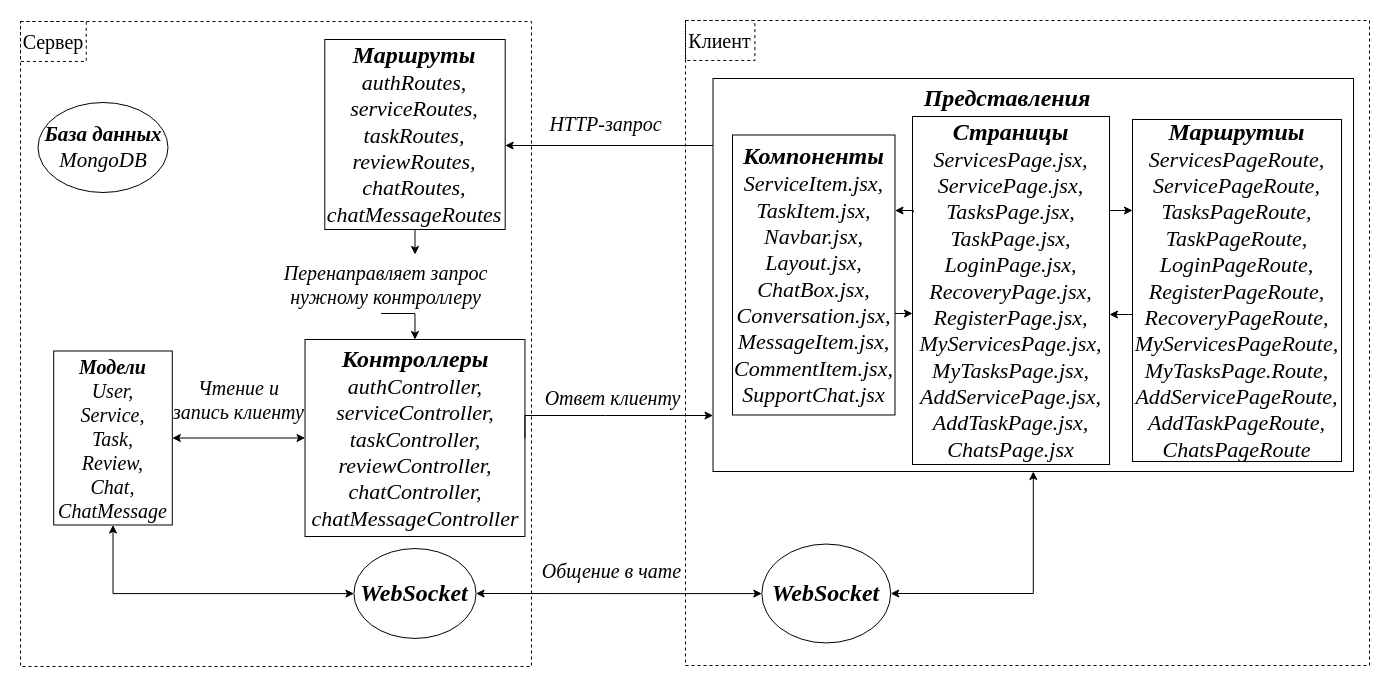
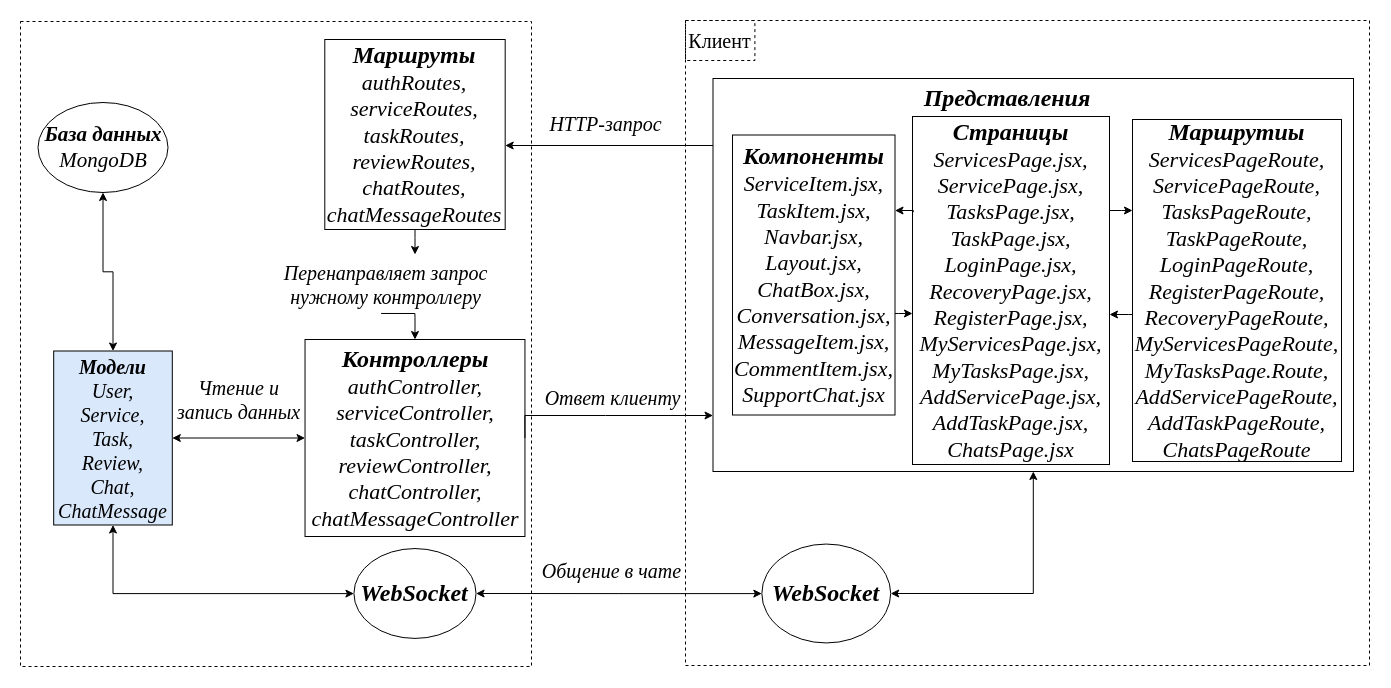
  <mxCell id="0" />
  <mxCell id="1" parent="0" />
  <mxCell id="2" value="" style="group;fontSize=20;" parent="1" vertex="1" connectable="0"><mxGeometry x="685" y="20" width="684" height="645" as="geometry" /></mxCell>
  <mxCell id="3" value="" style="rounded=0;whiteSpace=wrap;html=1;dashed=1;strokeWidth=1;fontFamily=GOST type A Regular;fontSource=https%3A%2F%2Fwebfonts.pro%2Flight-fonts%2F123-gost_type_a.html;movable=1;resizable=1;rotatable=1;deletable=1;editable=1;connectable=1;" parent="2" vertex="1"><mxGeometry width="684.0" height="645" as="geometry" /></mxCell>
  <mxCell id="4" value="Клиент" style="text;html=1;strokeColor=default;fillColor=none;align=center;verticalAlign=middle;whiteSpace=wrap;rounded=0;strokeWidth=1;fontFamily=GOST type A Regular;fontSource=https%3A%2F%2Fwebfonts.pro%2Flight-fonts%2F123-gost_type_a.html;dashed=1;movable=1;resizable=1;rotatable=1;deletable=1;editable=1;connectable=1;fontSize=20;" parent="2" vertex="1"><mxGeometry width="69.391" height="40" as="geometry" /></mxCell>
  <mxCell id="5" value="&lt;span style=&quot;font-size: 24px;&quot;&gt;&lt;b style=&quot;font-size: 24px;&quot;&gt;WebSocket&lt;/b&gt;&lt;br style=&quot;font-size: 24px;&quot;&gt;&lt;/span&gt;" style="ellipse;whiteSpace=wrap;html=1;fontSize=24;fontFamily=GOST type A Regular;fontSource=https%3A%2F%2Fwebfonts.pro%2Flight-fonts%2F123-gost_type_a.html;fontStyle=2" parent="2" vertex="1"><mxGeometry x="76.33" y="523.552" width="128.87" height="98.893" as="geometry" /></mxCell>
  <mxCell id="6" value="" style="group" parent="1" vertex="1" connectable="0"><mxGeometry x="20" y="21" width="511" height="645" as="geometry" /></mxCell>
  <mxCell id="7" value="" style="rounded=0;whiteSpace=wrap;html=1;dashed=1;strokeWidth=1;fontFamily=GOST type A Regular;fontSource=https%3A%2F%2Fwebfonts.pro%2Flight-fonts%2F123-gost_type_a.html;movable=1;resizable=1;rotatable=1;deletable=1;editable=1;connectable=1;" parent="6" vertex="1"><mxGeometry width="511" height="645" as="geometry" /></mxCell>
- <mxCell id="8" value="Сервер" style="text;html=1;strokeColor=default;fillColor=none;align=center;verticalAlign=middle;whiteSpace=wrap;rounded=0;strokeWidth=1;fontFamily=GOST type A Regular;fontSource=https%3A%2F%2Fwebfonts.pro%2Flight-fonts%2F123-gost_type_a.html;dashed=1;movable=1;resizable=1;rotatable=1;deletable=1;editable=1;connectable=1;fontSize=20;" parent="6" vertex="1"><mxGeometry width="65.754" height="39.938" as="geometry" /></mxCell>
  <mxCell id="9" value="&lt;span style=&quot;font-size: 24px;&quot;&gt;&lt;b style=&quot;font-size: 24px;&quot;&gt;WebSocket&lt;/b&gt;&lt;br style=&quot;font-size: 24px;&quot;&gt;&lt;/span&gt;" style="ellipse;whiteSpace=wrap;html=1;fontSize=24;fontFamily=GOST type A Regular;fontSource=https%3A%2F%2Fwebfonts.pro%2Flight-fonts%2F123-gost_type_a.html;fontStyle=2;movable=1;resizable=1;rotatable=1;deletable=1;editable=1;connectable=1;" parent="6" vertex="1"><mxGeometry x="333.433" y="527.064" width="122.114" height="89.861" as="geometry" /></mxCell>
- <mxCell id="10" value="Чтение и &lt;br&gt;запись клиенту" style="text;html=1;align=center;verticalAlign=middle;resizable=0;points=[];autosize=1;strokeColor=none;fillColor=none;fontFamily=GOST type A Regular;fontSource=https%3A%2F%2Fwebfonts.pro%2Flight-fonts%2F123-gost_type_a.html;fontStyle=2;fontSize=20;" parent="6" vertex="1"><mxGeometry x="147.608" y="348" width="141" height="60" as="geometry" /></mxCell>
+ <mxCell id="10" value="Чтение и &lt;br&gt;запись данных" style="text;html=1;align=center;verticalAlign=middle;resizable=0;points=[];autosize=1;strokeColor=none;fillColor=none;fontFamily=GOST type A Regular;fontSource=https%3A%2F%2Fwebfonts.pro%2Flight-fonts%2F123-gost_type_a.html;fontStyle=2;fontSize=20;" parent="6" vertex="1"><mxGeometry x="147.608" y="348" width="141" height="60" as="geometry" /></mxCell>
  <mxCell id="11" value="&lt;font data-font-src=&quot;https://webfonts.pro/light-fonts/123-gost_type_a.html&quot; style=&quot;font-size: 24px;&quot;&gt;&lt;font style=&quot;font-size: 24px;&quot;&gt;&lt;b style=&quot;&quot;&gt;Контроллеры&lt;/b&gt;&lt;/font&gt;&lt;br style=&quot;&quot;&gt;&lt;/font&gt;&lt;font style=&quot;font-size: 22px;&quot;&gt;&lt;font data-font-src=&quot;https://webfonts.pro/light-fonts/123-gost_type_a.html&quot; style=&quot;font-size: 22px;&quot;&gt;authController,&lt;br style=&quot;&quot;&gt;serviceController,&lt;br style=&quot;&quot;&gt;taskController,&lt;br style=&quot;&quot;&gt;reviewController,&lt;br style=&quot;&quot;&gt;chatController,&lt;br style=&quot;&quot;&gt;chatMessageController&lt;/font&gt;&lt;span style=&quot;font-size: 18px;&quot;&gt;&lt;br style=&quot;font-size: 18px;&quot;&gt;&lt;/span&gt;&lt;/font&gt;" style="rounded=0;whiteSpace=wrap;html=1;fontFamily=GOST type A Regular;fontSource=https%3A%2F%2Fwebfonts.pro%2Flight-fonts%2F123-gost_type_a.html;fontStyle=2;fontSize=18;" parent="6" vertex="1"><mxGeometry x="284.529" y="318" width="219.918" height="197" as="geometry" /></mxCell>
  <mxCell id="12" value="Перенаправляет запрос &lt;br style=&quot;font-size: 20px;&quot;&gt;нужному контроллеру" style="text;html=1;align=center;verticalAlign=middle;resizable=0;points=[];autosize=1;strokeColor=none;fillColor=none;fontSize=20;fontFamily=GOST type A Regular;fontStyle=2;fontSource=https%3A%2F%2Fwebfonts.pro%2Flight-fonts%2F123-gost_type_a.html;" parent="6" vertex="1"><mxGeometry x="253.611" y="233" width="222" height="60" as="geometry" /></mxCell>
  <mxCell id="13" style="edgeStyle=orthogonalEdgeStyle;rounded=0;orthogonalLoop=1;jettySize=auto;html=1;exitX=0.5;exitY=0;exitDx=0;exitDy=0;fontFamily=GOST type A Regular;fontSource=https%3A%2F%2Fwebfonts.pro%2Flight-fonts%2F123-gost_type_a.html;fontSize=14;startArrow=classic;startFill=1;endArrow=none;endFill=0;fontStyle=2;entryX=0.482;entryY=0.983;entryDx=0;entryDy=0;entryPerimeter=0;" parent="6" source="11" target="12" edge="1"><mxGeometry relative="1" as="geometry"><Array as="points"><mxPoint x="394.369" y="296" /><mxPoint x="394.369" y="296" /></Array></mxGeometry></mxCell>
- <mxCell id="14" value="&lt;font style=&quot;font-size: 20px;&quot;&gt;&lt;span style=&quot;font-size: 20px;&quot;&gt;&lt;b style=&quot;font-size: 20px;&quot;&gt;Модели&lt;/b&gt;&lt;/span&gt;&lt;/font&gt;&lt;br style=&quot;font-size: 20px;&quot;&gt;&lt;font style=&quot;font-size: 20px;&quot;&gt;&lt;span style=&quot;font-size: 20px;&quot;&gt;User,&lt;br style=&quot;font-size: 20px;&quot;&gt;Service,&lt;br style=&quot;font-size: 20px;&quot;&gt;Task,&lt;br style=&quot;font-size: 20px;&quot;&gt;Review,&lt;br style=&quot;font-size: 20px;&quot;&gt;Chat,&lt;br style=&quot;font-size: 20px;&quot;&gt;ChatMessage&lt;br style=&quot;font-size: 20px;&quot;&gt;&lt;/span&gt;&lt;/font&gt;" style="rounded=0;whiteSpace=wrap;html=1;fontFamily=GOST type A Regular;fontSource=https%3A%2F%2Fwebfonts.pro%2Flight-fonts%2F123-gost_type_a.html;fontStyle=2;fontSize=20;" parent="6" vertex="1"><mxGeometry x="33.193" y="329.5" width="118.607" height="174" as="geometry" /></mxCell>
+ <mxCell id="14" value="&lt;font style=&quot;font-size: 20px;&quot;&gt;&lt;span style=&quot;font-size: 20px;&quot;&gt;&lt;b style=&quot;font-size: 20px;&quot;&gt;Модели&lt;/b&gt;&lt;/span&gt;&lt;/font&gt;&lt;br style=&quot;font-size: 20px;&quot;&gt;&lt;font style=&quot;font-size: 20px;&quot;&gt;&lt;span style=&quot;font-size: 20px;&quot;&gt;User,&lt;br style=&quot;font-size: 20px;&quot;&gt;Service,&lt;br style=&quot;font-size: 20px;&quot;&gt;Task,&lt;br style=&quot;font-size: 20px;&quot;&gt;Review,&lt;br style=&quot;font-size: 20px;&quot;&gt;Chat,&lt;br style=&quot;font-size: 20px;&quot;&gt;ChatMessage&lt;br style=&quot;font-size: 20px;&quot;&gt;&lt;/span&gt;&lt;/font&gt;" style="rounded=0;whiteSpace=wrap;html=1;fontFamily=GOST type A Regular;fontSource=https%3A%2F%2Fwebfonts.pro%2Flight-fonts%2F123-gost_type_a.html;fontStyle=2;fontSize=20;fillColor=#dae8fc;" parent="6" vertex="1"><mxGeometry x="33.193" y="329.5" width="118.607" height="174" as="geometry" /></mxCell>
  <mxCell id="15" style="edgeStyle=orthogonalEdgeStyle;rounded=0;orthogonalLoop=1;jettySize=auto;html=1;exitX=1;exitY=0.5;exitDx=0;exitDy=0;endArrow=classic;endFill=1;startArrow=classic;startFill=1;fontFamily=GOST type A Regular;fontSource=https%3A%2F%2Fwebfonts.pro%2Flight-fonts%2F123-gost_type_a.html;fontStyle=2" parent="6" source="14" target="11" edge="1"><mxGeometry relative="1" as="geometry"><Array as="points" /></mxGeometry></mxCell>
  <mxCell id="16" style="edgeStyle=orthogonalEdgeStyle;rounded=0;orthogonalLoop=1;jettySize=auto;html=1;entryX=0.5;entryY=1;entryDx=0;entryDy=0;fontFamily=GOST type A Regular;fontSource=https%3A%2F%2Fwebfonts.pro%2Flight-fonts%2F123-gost_type_a.html;fontSize=24;startArrow=classic;startFill=1;endArrow=classic;endFill=1;" parent="6" source="9" target="14" edge="1"><mxGeometry relative="1" as="geometry" /></mxCell>
  <mxCell id="17" value="&lt;font style=&quot;font-size: 24px;&quot;&gt;&lt;b style=&quot;&quot;&gt;Маршруты&lt;/b&gt;&lt;br style=&quot;&quot;&gt;&lt;/font&gt;&lt;font style=&quot;font-size: 22px;&quot;&gt;&lt;span style=&quot;&quot;&gt;authRoutes,&lt;br&gt;serviceRoutes,&lt;br&gt;taskRoutes,&lt;br&gt;reviewRoutes,&lt;br&gt;chatRoutes,&lt;br&gt;chatMessageRoutes&lt;br&gt;&lt;/span&gt;&lt;/font&gt;" style="rounded=0;whiteSpace=wrap;html=1;fontFamily=GOST type A Regular;fontSource=https%3A%2F%2Fwebfonts.pro%2Flight-fonts%2F123-gost_type_a.html;fontStyle=2" parent="6" vertex="1"><mxGeometry x="304.297" y="18" width="180.382" height="190" as="geometry" /></mxCell>
  <mxCell id="18" style="edgeStyle=orthogonalEdgeStyle;rounded=0;orthogonalLoop=1;jettySize=auto;html=1;exitX=0.5;exitY=1;exitDx=0;exitDy=0;fontFamily=GOST type A Regular;fontSource=https%3A%2F%2Fwebfonts.pro%2Flight-fonts%2F123-gost_type_a.html;fontSize=14;startArrow=none;startFill=0;endArrow=classic;endFill=1;fontStyle=2;" parent="6" source="17" target="12" edge="1"><mxGeometry relative="1" as="geometry"><Array as="points"><mxPoint x="394.369" y="216" /><mxPoint x="394.369" y="216" /></Array></mxGeometry></mxCell>
  <mxCell id="19" value="&lt;span style=&quot;font-size: 21px;&quot;&gt;&lt;b style=&quot;font-size: 21px;&quot;&gt;База данных&lt;/b&gt;&lt;br style=&quot;font-size: 21px;&quot;&gt;MongoDB&lt;br style=&quot;font-size: 21px;&quot;&gt;&lt;/span&gt;" style="ellipse;whiteSpace=wrap;html=1;fontSize=21;fontFamily=GOST type A Regular;fontSource=https%3A%2F%2Fwebfonts.pro%2Flight-fonts%2F123-gost_type_a.html;fontStyle=2" parent="1" vertex="1"><mxGeometry x="37.5" y="102" width="130" height="90" as="geometry" /></mxCell>
+ <mxCell id="20" style="edgeStyle=orthogonalEdgeStyle;rounded=0;orthogonalLoop=1;jettySize=auto;html=1;exitX=0.5;exitY=0;exitDx=0;exitDy=0;entryX=0.5;entryY=1;entryDx=0;entryDy=0;fontFamily=GOST type A Regular;fontSource=https%3A%2F%2Fwebfonts.pro%2Flight-fonts%2F123-gost_type_a.html;startArrow=classic;startFill=1;endArrow=classic;endFill=1;fontStyle=2" parent="1" source="14" target="19" edge="1"><mxGeometry relative="1" as="geometry"><mxPoint x="50.5" y="389" as="sourcePoint" /><mxPoint x="-65.5" y="389" as="targetPoint" /></mxGeometry></mxCell>
  <mxCell id="21" style="edgeStyle=orthogonalEdgeStyle;rounded=0;orthogonalLoop=1;jettySize=auto;html=1;exitX=1;exitY=0.5;exitDx=0;exitDy=0;fontFamily=GOST type A Regular;fontSource=https%3A%2F%2Fwebfonts.pro%2Flight-fonts%2F123-gost_type_a.html;fontSize=14;startArrow=none;startFill=0;endArrow=classic;endFill=1;fontStyle=2" parent="1" source="11" target="22" edge="1"><mxGeometry relative="1" as="geometry"><mxPoint x="733.5" y="399" as="targetPoint" /><Array as="points"><mxPoint x="605" y="415" /><mxPoint x="605" y="415" /></Array></mxGeometry></mxCell>
  <mxCell id="22" value="" style="rounded=0;whiteSpace=wrap;html=1;fontFamily=GOST type A Regular;fontSource=https%3A%2F%2Fwebfonts.pro%2Flight-fonts%2F123-gost_type_a.html;fontStyle=2" parent="1" vertex="1"><mxGeometry x="712.5" y="78" width="640.5" height="393" as="geometry" /></mxCell>
  <mxCell id="23" value="HTTP-запрос" style="text;html=1;align=center;verticalAlign=middle;resizable=0;points=[];autosize=1;strokeColor=none;fillColor=none;fontSize=20;fontFamily=GOST type A Regular;fontSource=https%3A%2F%2Fwebfonts.pro%2Flight-fonts%2F123-gost_type_a.html;fontStyle=2" parent="1" vertex="1"><mxGeometry x="540" y="105" width="130" height="36" as="geometry" /></mxCell>
  <mxCell id="24" value="Ответ клиенту" style="text;html=1;align=center;verticalAlign=middle;resizable=0;points=[];autosize=1;strokeColor=none;fillColor=none;fontSize=20;fontFamily=GOST type A Regular;fontSource=https%3A%2F%2Fwebfonts.pro%2Flight-fonts%2F123-gost_type_a.html;fontStyle=2" parent="1" vertex="1"><mxGeometry x="535" y="379" width="154" height="36" as="geometry" /></mxCell>
  <mxCell id="25" style="edgeStyle=orthogonalEdgeStyle;rounded=0;orthogonalLoop=1;jettySize=auto;html=1;fontFamily=GOST type A Regular;fontSource=https%3A%2F%2Fwebfonts.pro%2Flight-fonts%2F123-gost_type_a.html;fontSize=14;startArrow=classic;startFill=1;endArrow=none;endFill=0;fontStyle=2" parent="1" source="17" target="22" edge="1"><mxGeometry relative="1" as="geometry"><mxPoint x="733.5" y="148.29" as="targetPoint" /><mxPoint x="487.5" y="148.29" as="sourcePoint" /><Array as="points"><mxPoint x="659.5" y="145" /><mxPoint x="659.5" y="145" /></Array></mxGeometry></mxCell>
  <mxCell id="26" value="&lt;font style=&quot;font-size: 24px;&quot;&gt;&lt;font style=&quot;font-size: 24px;&quot;&gt;&lt;b style=&quot;&quot;&gt;&lt;i style=&quot;&quot;&gt;Страницы&lt;/i&gt;&lt;/b&gt;&lt;/font&gt;&lt;br style=&quot;font-style: italic;&quot;&gt;&lt;/font&gt;&lt;font style=&quot;font-style: italic; font-size: 22px;&quot;&gt;&lt;span style=&quot;&quot;&gt;ServicesPage.jsx,&lt;br&gt;ServicePage.jsx,&lt;br&gt;&lt;/span&gt;&lt;span style=&quot;&quot;&gt;TasksPage.jsx,&lt;br&gt;TaskPage.jsx,&lt;br&gt;LoginPage.jsx,&lt;br&gt;RecoveryPage.jsx,&lt;br&gt;&lt;/span&gt;&lt;span style=&quot;&quot;&gt;RegisterPage.jsx,&lt;/span&gt;&lt;span style=&quot;&quot;&gt;&lt;br&gt;&lt;/span&gt;&lt;span style=&quot;&quot;&gt;MyServicesPage.jsx,&lt;br&gt;&lt;/span&gt;&lt;span style=&quot;&quot;&gt;MyTasksPage.jsx,&lt;br&gt;AddServicePage.jsx,&lt;br&gt;&lt;/span&gt;&lt;span style=&quot;&quot;&gt;AddTaskPage.jsx,&lt;br&gt;ChatsPage.jsx&lt;/span&gt;&lt;/font&gt;" style="rounded=0;whiteSpace=wrap;html=1;strokeColor=default;strokeWidth=1;fontFamily=GOST type A Regular;fontSource=https%3A%2F%2Fwebfonts.pro%2Flight-fonts%2F123-gost_type_a.html;" parent="1" vertex="1"><mxGeometry x="912" y="116" width="197" height="348" as="geometry" /></mxCell>
  <mxCell id="27" value="&lt;b style=&quot;font-size: 24px; font-style: italic;&quot;&gt;Представления&lt;/b&gt;" style="text;html=1;strokeColor=none;fillColor=none;align=center;verticalAlign=middle;whiteSpace=wrap;rounded=0;strokeWidth=1;fontFamily=GOST type A Regular;fontSource=https%3A%2F%2Fwebfonts.pro%2Flight-fonts%2F123-gost_type_a.html;fontSize=24;" parent="1" vertex="1"><mxGeometry x="976.5" y="83" width="60" height="30" as="geometry" /></mxCell>
  <mxCell id="28" value="&lt;font style=&quot;font-size: 22px;&quot;&gt;&lt;font style=&quot;font-size: 24px;&quot;&gt;&lt;font style=&quot;font-size: 24px;&quot;&gt;&lt;b style=&quot;&quot;&gt;&lt;i style=&quot;&quot;&gt;Компоненты&lt;/i&gt;&lt;/b&gt;&lt;/font&gt;&lt;/font&gt;&lt;font style=&quot;font-style: italic; font-size: 22px;&quot;&gt;&lt;br&gt;ServiceItem.jsx,&lt;br&gt;TaskItem.jsx,&lt;br&gt;Navbar.jsx,&lt;br&gt;Layout.jsx,&lt;br&gt;ChatBox.jsx,&lt;br&gt;Conversation.jsx,&lt;br&gt;MessageItem.jsx,&lt;br&gt;CommentItem.jsx,&lt;br&gt;SupportChat.jsx&lt;br&gt;&lt;/font&gt;&lt;/font&gt;" style="rounded=0;whiteSpace=wrap;html=1;strokeColor=default;strokeWidth=1;fontFamily=GOST type A Regular;fontSource=https%3A%2F%2Fwebfonts.pro%2Flight-fonts%2F123-gost_type_a.html;" parent="1" vertex="1"><mxGeometry x="732" y="134.5" width="162.5" height="280" as="geometry" /></mxCell>
  <mxCell id="29" value="&lt;font size=&quot;1&quot;&gt;&lt;b style=&quot;&quot;&gt;&lt;i style=&quot;font-size: 24px;&quot;&gt;Маршрутиы&lt;/i&gt;&lt;/b&gt;&lt;/font&gt;&lt;br style=&quot;font-style: italic; font-size: 18px;&quot;&gt;&lt;font style=&quot;font-style: italic; font-size: 22px;&quot;&gt;&lt;span style=&quot;&quot;&gt;ServicesPage&lt;/span&gt;&lt;span style=&quot;&quot;&gt;Route&lt;/span&gt;&lt;span style=&quot;&quot;&gt;,&lt;br&gt;ServicePage&lt;/span&gt;&lt;span style=&quot;&quot;&gt;Route&lt;/span&gt;&lt;span style=&quot;&quot;&gt;,&lt;br&gt;&lt;/span&gt;&lt;span style=&quot;&quot;&gt;TasksPage&lt;/span&gt;&lt;span style=&quot;&quot;&gt;Route&lt;/span&gt;&lt;span style=&quot;&quot;&gt;,&lt;br&gt;TaskPage&lt;/span&gt;&lt;span style=&quot;&quot;&gt;Route&lt;/span&gt;&lt;span style=&quot;&quot;&gt;,&lt;br&gt;LoginPage&lt;/span&gt;&lt;span style=&quot;&quot;&gt;Route&lt;/span&gt;&lt;span style=&quot;&quot;&gt;,&lt;br&gt;&lt;/span&gt;&lt;span style=&quot;&quot;&gt;RegisterPage&lt;/span&gt;&lt;span style=&quot;&quot;&gt;Route&lt;/span&gt;&lt;span style=&quot;&quot;&gt;,&lt;br&gt;&lt;/span&gt;&lt;span style=&quot;&quot;&gt;RecoveryPageRoute,&lt;br&gt;&lt;/span&gt;&lt;span style=&quot;&quot;&gt;MyServicesPage&lt;/span&gt;&lt;span style=&quot;&quot;&gt;Route,&lt;/span&gt;&lt;span style=&quot;&quot;&gt;&lt;br&gt;&lt;/span&gt;&lt;span style=&quot;&quot;&gt;MyTasksPage.&lt;/span&gt;&lt;span style=&quot;&quot;&gt;Route&lt;/span&gt;&lt;span style=&quot;&quot;&gt;,&lt;br&gt;AddServicePage&lt;/span&gt;&lt;span style=&quot;&quot;&gt;Route&lt;/span&gt;&lt;span style=&quot;&quot;&gt;,&lt;br&gt;&lt;/span&gt;&lt;span style=&quot;&quot;&gt;AddTaskPage&lt;/span&gt;&lt;span style=&quot;&quot;&gt;Route,&lt;/span&gt;&lt;span style=&quot;&quot;&gt;&lt;br&gt;ChatsPageRoute&lt;/span&gt;&lt;br&gt;&lt;/font&gt;" style="rounded=0;whiteSpace=wrap;html=1;strokeColor=default;strokeWidth=1;fontFamily=GOST type A Regular;fontSource=https%3A%2F%2Fwebfonts.pro%2Flight-fonts%2F123-gost_type_a.html;" parent="1" vertex="1"><mxGeometry x="1132" y="119" width="209" height="342" as="geometry" /></mxCell>
  <mxCell id="30" style="edgeStyle=orthogonalEdgeStyle;rounded=0;orthogonalLoop=1;jettySize=auto;html=1;fontFamily=GOST type A Regular;fontSource=https%3A%2F%2Fwebfonts.pro%2Flight-fonts%2F123-gost_type_a.html;fontSize=14;startArrow=classic;startFill=1;endArrow=none;endFill=0;fontStyle=2;entryX=0.004;entryY=0.275;entryDx=0;entryDy=0;entryPerimeter=0;" parent="1" source="28" target="26" edge="1"><mxGeometry relative="1" as="geometry"><mxPoint x="1096.5" y="232.004" as="targetPoint" /><mxPoint x="850.5" y="232" as="sourcePoint" /><Array as="points"><mxPoint x="901" y="210" /><mxPoint x="901" y="210" /></Array></mxGeometry></mxCell>
  <mxCell id="31" style="edgeStyle=orthogonalEdgeStyle;rounded=0;orthogonalLoop=1;jettySize=auto;html=1;fontFamily=GOST type A Regular;fontSource=https%3A%2F%2Fwebfonts.pro%2Flight-fonts%2F123-gost_type_a.html;fontSize=14;startArrow=none;startFill=0;endArrow=classic;endFill=1;fontStyle=2;" parent="1" source="28" target="26" edge="1"><mxGeometry relative="1" as="geometry"><mxPoint x="933.42" y="311" as="targetPoint" /><mxPoint x="850.5" y="311.37" as="sourcePoint" /><Array as="points"><mxPoint x="898" y="313" /><mxPoint x="898" y="313" /></Array></mxGeometry></mxCell>
  <mxCell id="32" style="edgeStyle=orthogonalEdgeStyle;rounded=0;orthogonalLoop=1;jettySize=auto;html=1;fontFamily=GOST type A Regular;fontSource=https%3A%2F%2Fwebfonts.pro%2Flight-fonts%2F123-gost_type_a.html;fontSize=14;startArrow=none;startFill=0;endArrow=classic;endFill=1;fontStyle=2;exitX=1;exitY=0.276;exitDx=0;exitDy=0;exitPerimeter=0;" parent="1" source="26" target="29" edge="1"><mxGeometry relative="1" as="geometry"><mxPoint x="944.5" y="321" as="targetPoint" /><mxPoint x="860.5" y="321" as="sourcePoint" /><Array as="points"><mxPoint x="1121" y="210" /><mxPoint x="1121" y="210" /></Array></mxGeometry></mxCell>
  <mxCell id="33" style="edgeStyle=orthogonalEdgeStyle;rounded=0;orthogonalLoop=1;jettySize=auto;html=1;fontFamily=GOST type A Regular;fontSource=https%3A%2F%2Fwebfonts.pro%2Flight-fonts%2F123-gost_type_a.html;fontSize=14;startArrow=none;startFill=0;endArrow=classic;endFill=1;fontStyle=2;" parent="1" source="29" target="26" edge="1"><mxGeometry relative="1" as="geometry"><mxPoint x="944.5" y="321" as="targetPoint" /><mxPoint x="860.5" y="321" as="sourcePoint" /><Array as="points"><mxPoint x="1128" y="314" /><mxPoint x="1128" y="314" /></Array></mxGeometry></mxCell>
  <mxCell id="34" style="edgeStyle=orthogonalEdgeStyle;rounded=0;orthogonalLoop=1;jettySize=auto;html=1;fontFamily=GOST type A Regular;fontSource=https%3A%2F%2Fwebfonts.pro%2Flight-fonts%2F123-gost_type_a.html;startArrow=classic;startFill=1;endArrow=classic;endFill=1;exitX=1;exitY=0.5;exitDx=0;exitDy=0;" parent="1" source="5" target="22" edge="1"><mxGeometry relative="1" as="geometry" /></mxCell>
  <mxCell id="35" style="edgeStyle=orthogonalEdgeStyle;rounded=0;orthogonalLoop=1;jettySize=auto;html=1;entryX=1;entryY=0.5;entryDx=0;entryDy=0;fontFamily=GOST type A Regular;fontSource=https%3A%2F%2Fwebfonts.pro%2Flight-fonts%2F123-gost_type_a.html;startArrow=classic;startFill=1;endArrow=classic;endFill=1;fontStyle=2" parent="1" source="5" target="9" edge="1"><mxGeometry relative="1" as="geometry"><mxPoint x="62.5" y="405" as="sourcePoint" /><mxPoint x="-42.5" y="405" as="targetPoint" /></mxGeometry></mxCell>
  <mxCell id="36" value="Общение в чате" style="text;html=1;align=center;verticalAlign=middle;resizable=0;points=[];autosize=1;strokeColor=none;fillColor=none;fontSize=20;fontFamily=GOST type A Regular;fontSource=https%3A%2F%2Fwebfonts.pro%2Flight-fonts%2F123-gost_type_a.html;fontStyle=2" parent="1" vertex="1"><mxGeometry x="532" y="552" width="157" height="36" as="geometry" /></mxCell>
